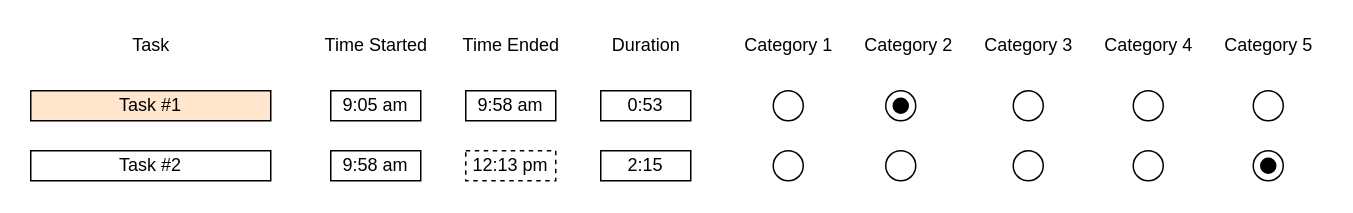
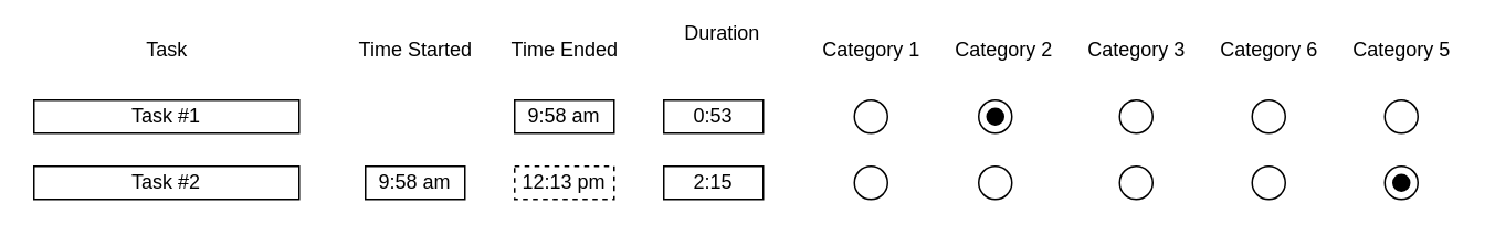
  <mxCell id="0" />
  <mxCell id="1" parent="0" />
  <mxCell id="2" value="Task" style="text;html=1;align=center;verticalAlign=middle;resizable=0;points=[];autosize=1;rounded=0;perimeterSpacing=1;" vertex="1" parent="1"><mxGeometry x="80" y="20" width="40" height="20" as="geometry" /></mxCell>
  <mxCell id="3" value="Time Started" style="text;html=1;align=center;verticalAlign=middle;resizable=0;points=[];autosize=1;" vertex="1" parent="1"><mxGeometry x="210" y="20" width="80" height="20" as="geometry" /></mxCell>
  <mxCell id="4" value="Time Ended" style="text;html=1;align=center;verticalAlign=middle;resizable=0;points=[];autosize=1;" vertex="1" parent="1"><mxGeometry x="300" y="20" width="80" height="20" as="geometry" /></mxCell>
- <mxCell id="5" value="Duration" style="text;html=1;align=center;verticalAlign=middle;resizable=0;points=[];autosize=1;" vertex="1" parent="1"><mxGeometry x="400" y="20" width="60" height="20" as="geometry" /></mxCell>
+ <mxCell id="5" value="Duration" style="text;html=1;align=center;verticalAlign=middle;resizable=0;points=[];autosize=1;" vertex="1" parent="1"><mxGeometry x="405" y="10" width="60" height="20" as="geometry" /></mxCell>
  <mxCell id="6" value="Category 1" style="text;html=1;align=center;verticalAlign=middle;resizable=0;points=[];autosize=1;" vertex="1" parent="1"><mxGeometry x="490" y="20" width="70" height="20" as="geometry" /></mxCell>
  <mxCell id="7" value="Category 2" style="text;html=1;align=center;verticalAlign=middle;resizable=0;points=[];autosize=1;" vertex="1" parent="1"><mxGeometry x="570" y="20" width="70" height="20" as="geometry" /></mxCell>
  <mxCell id="8" value="Category 3" style="text;html=1;align=center;verticalAlign=middle;resizable=0;points=[];autosize=1;" vertex="1" parent="1"><mxGeometry x="650" y="20" width="70" height="20" as="geometry" /></mxCell>
- <mxCell id="9" value="Category 4" style="text;html=1;align=center;verticalAlign=middle;resizable=0;points=[];autosize=1;" vertex="1" parent="1"><mxGeometry x="730" y="20" width="70" height="20" as="geometry" /></mxCell>
+ <mxCell id="9" value="Category 6" style="text;html=1;align=center;verticalAlign=middle;resizable=0;points=[];autosize=1;" vertex="1" parent="1"><mxGeometry x="730" y="20" width="70" height="20" as="geometry" /></mxCell>
  <mxCell id="10" value="Category 5" style="text;html=1;align=center;verticalAlign=middle;resizable=0;points=[];autosize=1;" vertex="1" parent="1"><mxGeometry x="810" y="20" width="70" height="20" as="geometry" /></mxCell>
- <mxCell id="11" value="Task #1" style="rounded=0;whiteSpace=wrap;html=1;fillColor=#ffe6cc;" vertex="1" parent="1"><mxGeometry x="20" y="60" width="160" height="20" as="geometry" /></mxCell>
- <mxCell id="12" value="9:05 am" style="rounded=0;whiteSpace=wrap;html=1;" vertex="1" parent="1"><mxGeometry x="220" y="60" width="60" height="20" as="geometry" /></mxCell>
+ <mxCell id="11" value="Task #1" style="rounded=0;whiteSpace=wrap;html=1;" vertex="1" parent="1"><mxGeometry x="20" y="60" width="160" height="20" as="geometry" /></mxCell>
  <mxCell id="13" value="9:58 am" style="rounded=0;whiteSpace=wrap;html=1;" vertex="1" parent="1"><mxGeometry x="310" y="60" width="60" height="20" as="geometry" /></mxCell>
  <mxCell id="14" value="0:53" style="rounded=0;whiteSpace=wrap;html=1;" vertex="1" parent="1"><mxGeometry x="400" y="60" width="60" height="20" as="geometry" /></mxCell>
  <mxCell id="15" value="" style="ellipse;whiteSpace=wrap;html=1;aspect=fixed;" vertex="1" parent="1"><mxGeometry x="515" y="60" width="20" height="20" as="geometry" /></mxCell>
  <mxCell id="16" value="" style="ellipse;whiteSpace=wrap;html=1;aspect=fixed;" vertex="1" parent="1"><mxGeometry x="675" y="60" width="20" height="20" as="geometry" /></mxCell>
  <mxCell id="17" value="" style="ellipse;whiteSpace=wrap;html=1;aspect=fixed;" vertex="1" parent="1"><mxGeometry x="590" y="60" width="20" height="20" as="geometry" /></mxCell>
  <mxCell id="18" value="" style="ellipse;whiteSpace=wrap;html=1;aspect=fixed;" vertex="1" parent="1"><mxGeometry x="755" y="60" width="20" height="20" as="geometry" /></mxCell>
  <mxCell id="19" value="" style="ellipse;whiteSpace=wrap;html=1;aspect=fixed;" vertex="1" parent="1"><mxGeometry x="835" y="60" width="20" height="20" as="geometry" /></mxCell>
  <mxCell id="20" value="" style="ellipse;whiteSpace=wrap;html=1;aspect=fixed;fillColor=#000000;" vertex="1" parent="1"><mxGeometry x="595" y="65" width="10" height="10" as="geometry" /></mxCell>
  <mxCell id="21" value="Task #2" style="rounded=0;whiteSpace=wrap;html=1;" vertex="1" parent="1"><mxGeometry x="20" y="100" width="160" height="20" as="geometry" /></mxCell>
  <mxCell id="22" value="9:58 am" style="rounded=0;whiteSpace=wrap;html=1;" vertex="1" parent="1"><mxGeometry x="220" y="100" width="60" height="20" as="geometry" /></mxCell>
  <mxCell id="23" value="12:13 pm" style="rounded=0;whiteSpace=wrap;html=1;dashed=1;" vertex="1" parent="1"><mxGeometry x="310" y="100" width="60" height="20" as="geometry" /></mxCell>
  <mxCell id="24" value="2:15" style="rounded=0;whiteSpace=wrap;html=1;" vertex="1" parent="1"><mxGeometry x="400" y="100" width="60" height="20" as="geometry" /></mxCell>
  <mxCell id="25" value="" style="ellipse;whiteSpace=wrap;html=1;aspect=fixed;" vertex="1" parent="1"><mxGeometry x="515" y="100" width="20" height="20" as="geometry" /></mxCell>
  <mxCell id="26" value="" style="ellipse;whiteSpace=wrap;html=1;aspect=fixed;" vertex="1" parent="1"><mxGeometry x="675" y="100" width="20" height="20" as="geometry" /></mxCell>
  <mxCell id="27" value="" style="ellipse;whiteSpace=wrap;html=1;aspect=fixed;" vertex="1" parent="1"><mxGeometry x="590" y="100" width="20" height="20" as="geometry" /></mxCell>
  <mxCell id="28" value="" style="ellipse;whiteSpace=wrap;html=1;aspect=fixed;" vertex="1" parent="1"><mxGeometry x="755" y="100" width="20" height="20" as="geometry" /></mxCell>
  <mxCell id="29" value="" style="ellipse;whiteSpace=wrap;html=1;aspect=fixed;" vertex="1" parent="1"><mxGeometry x="835" y="100" width="20" height="20" as="geometry" /></mxCell>
  <mxCell id="30" value="" style="ellipse;whiteSpace=wrap;html=1;aspect=fixed;fillColor=#000000;" vertex="1" parent="1"><mxGeometry x="840" y="105" width="10" height="10" as="geometry" /></mxCell>
